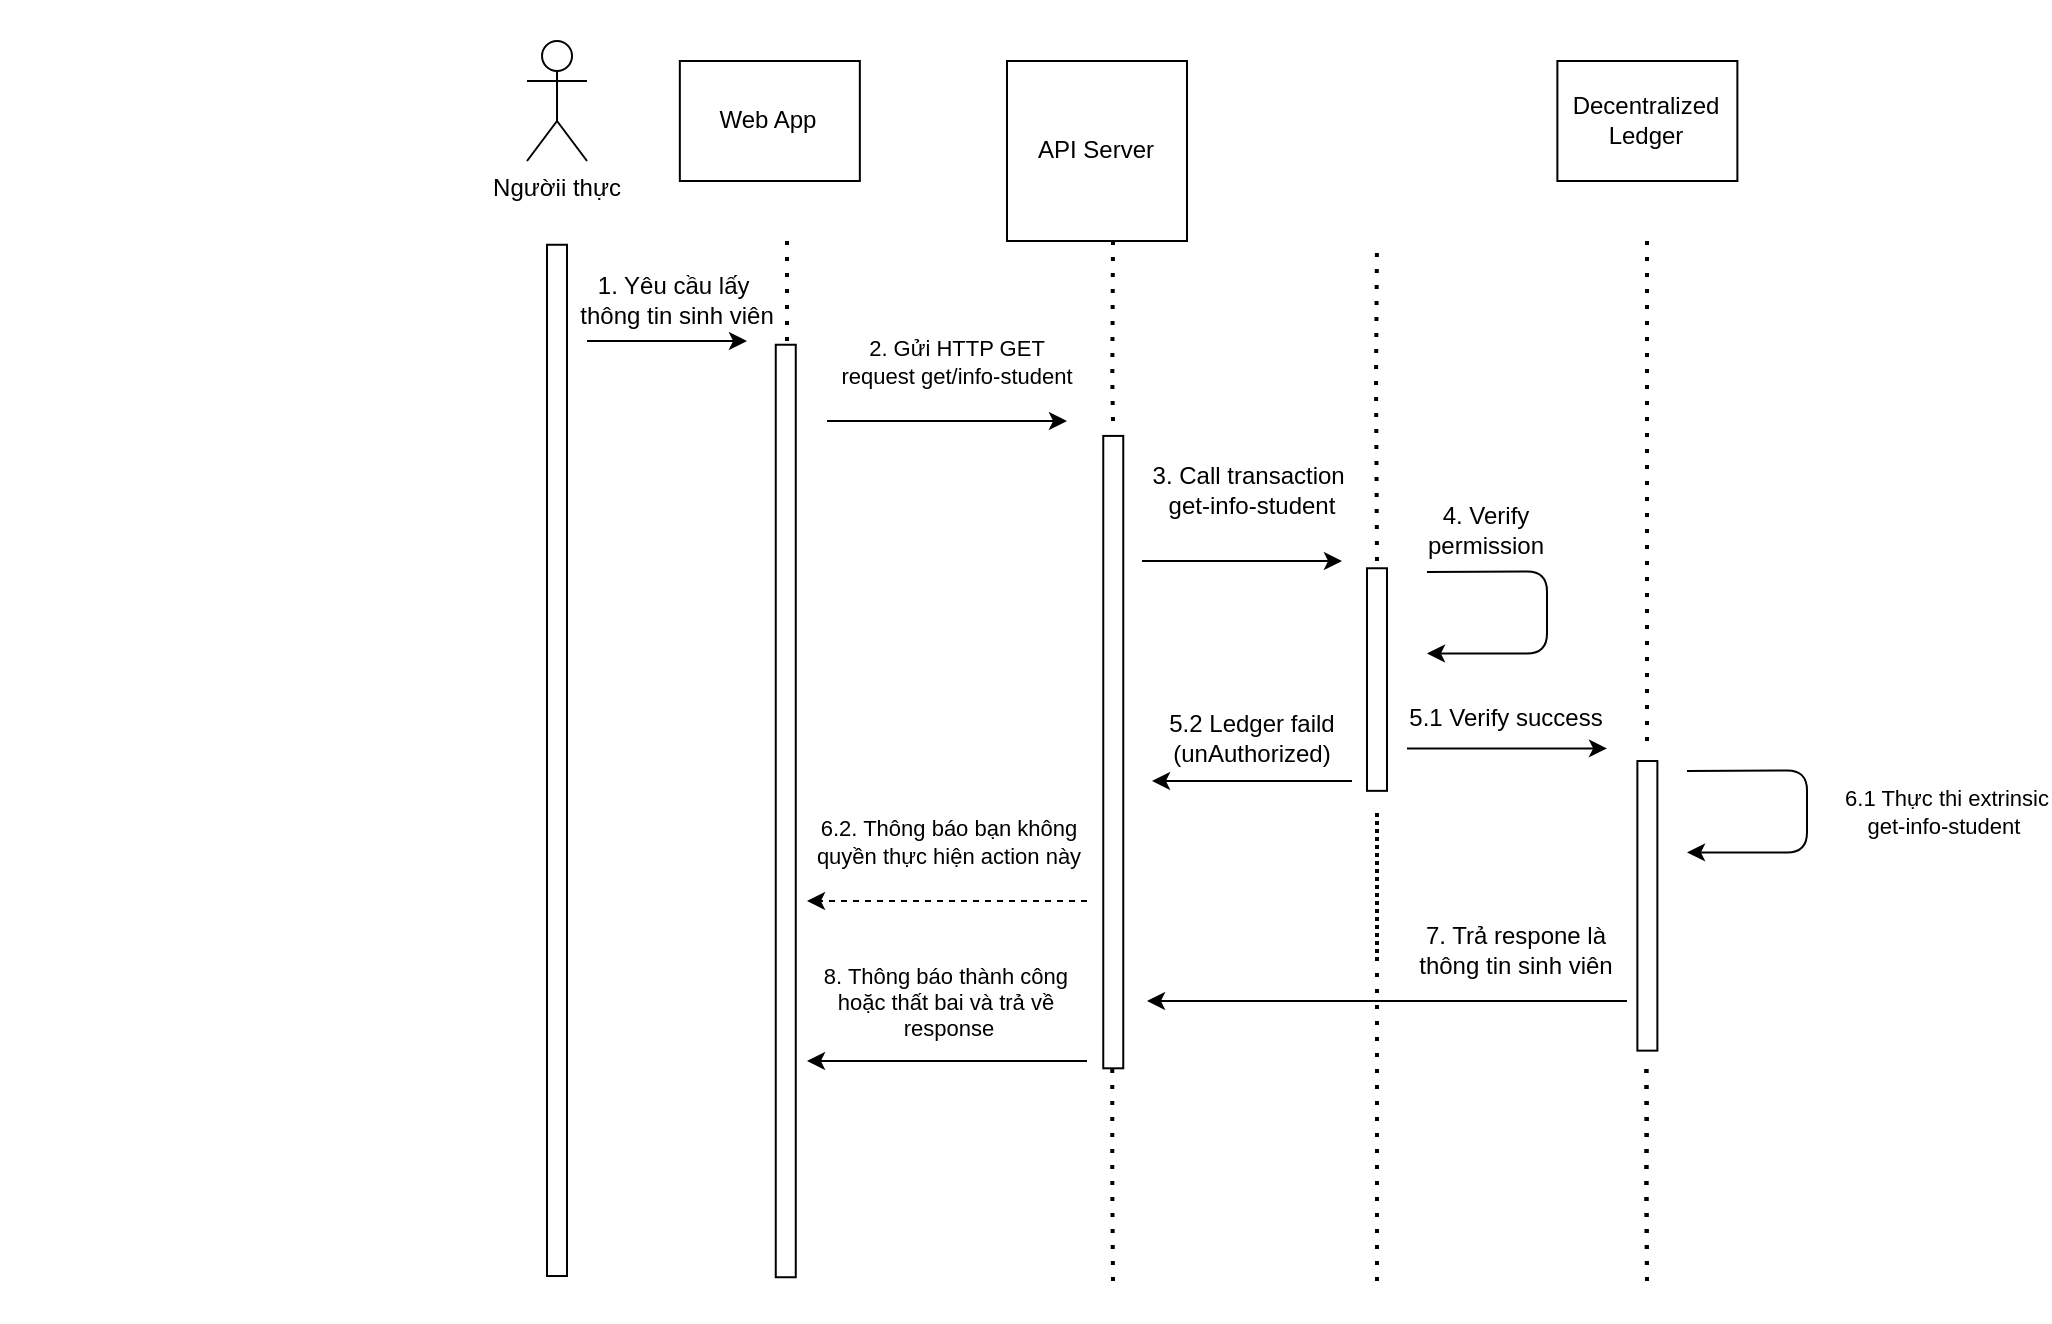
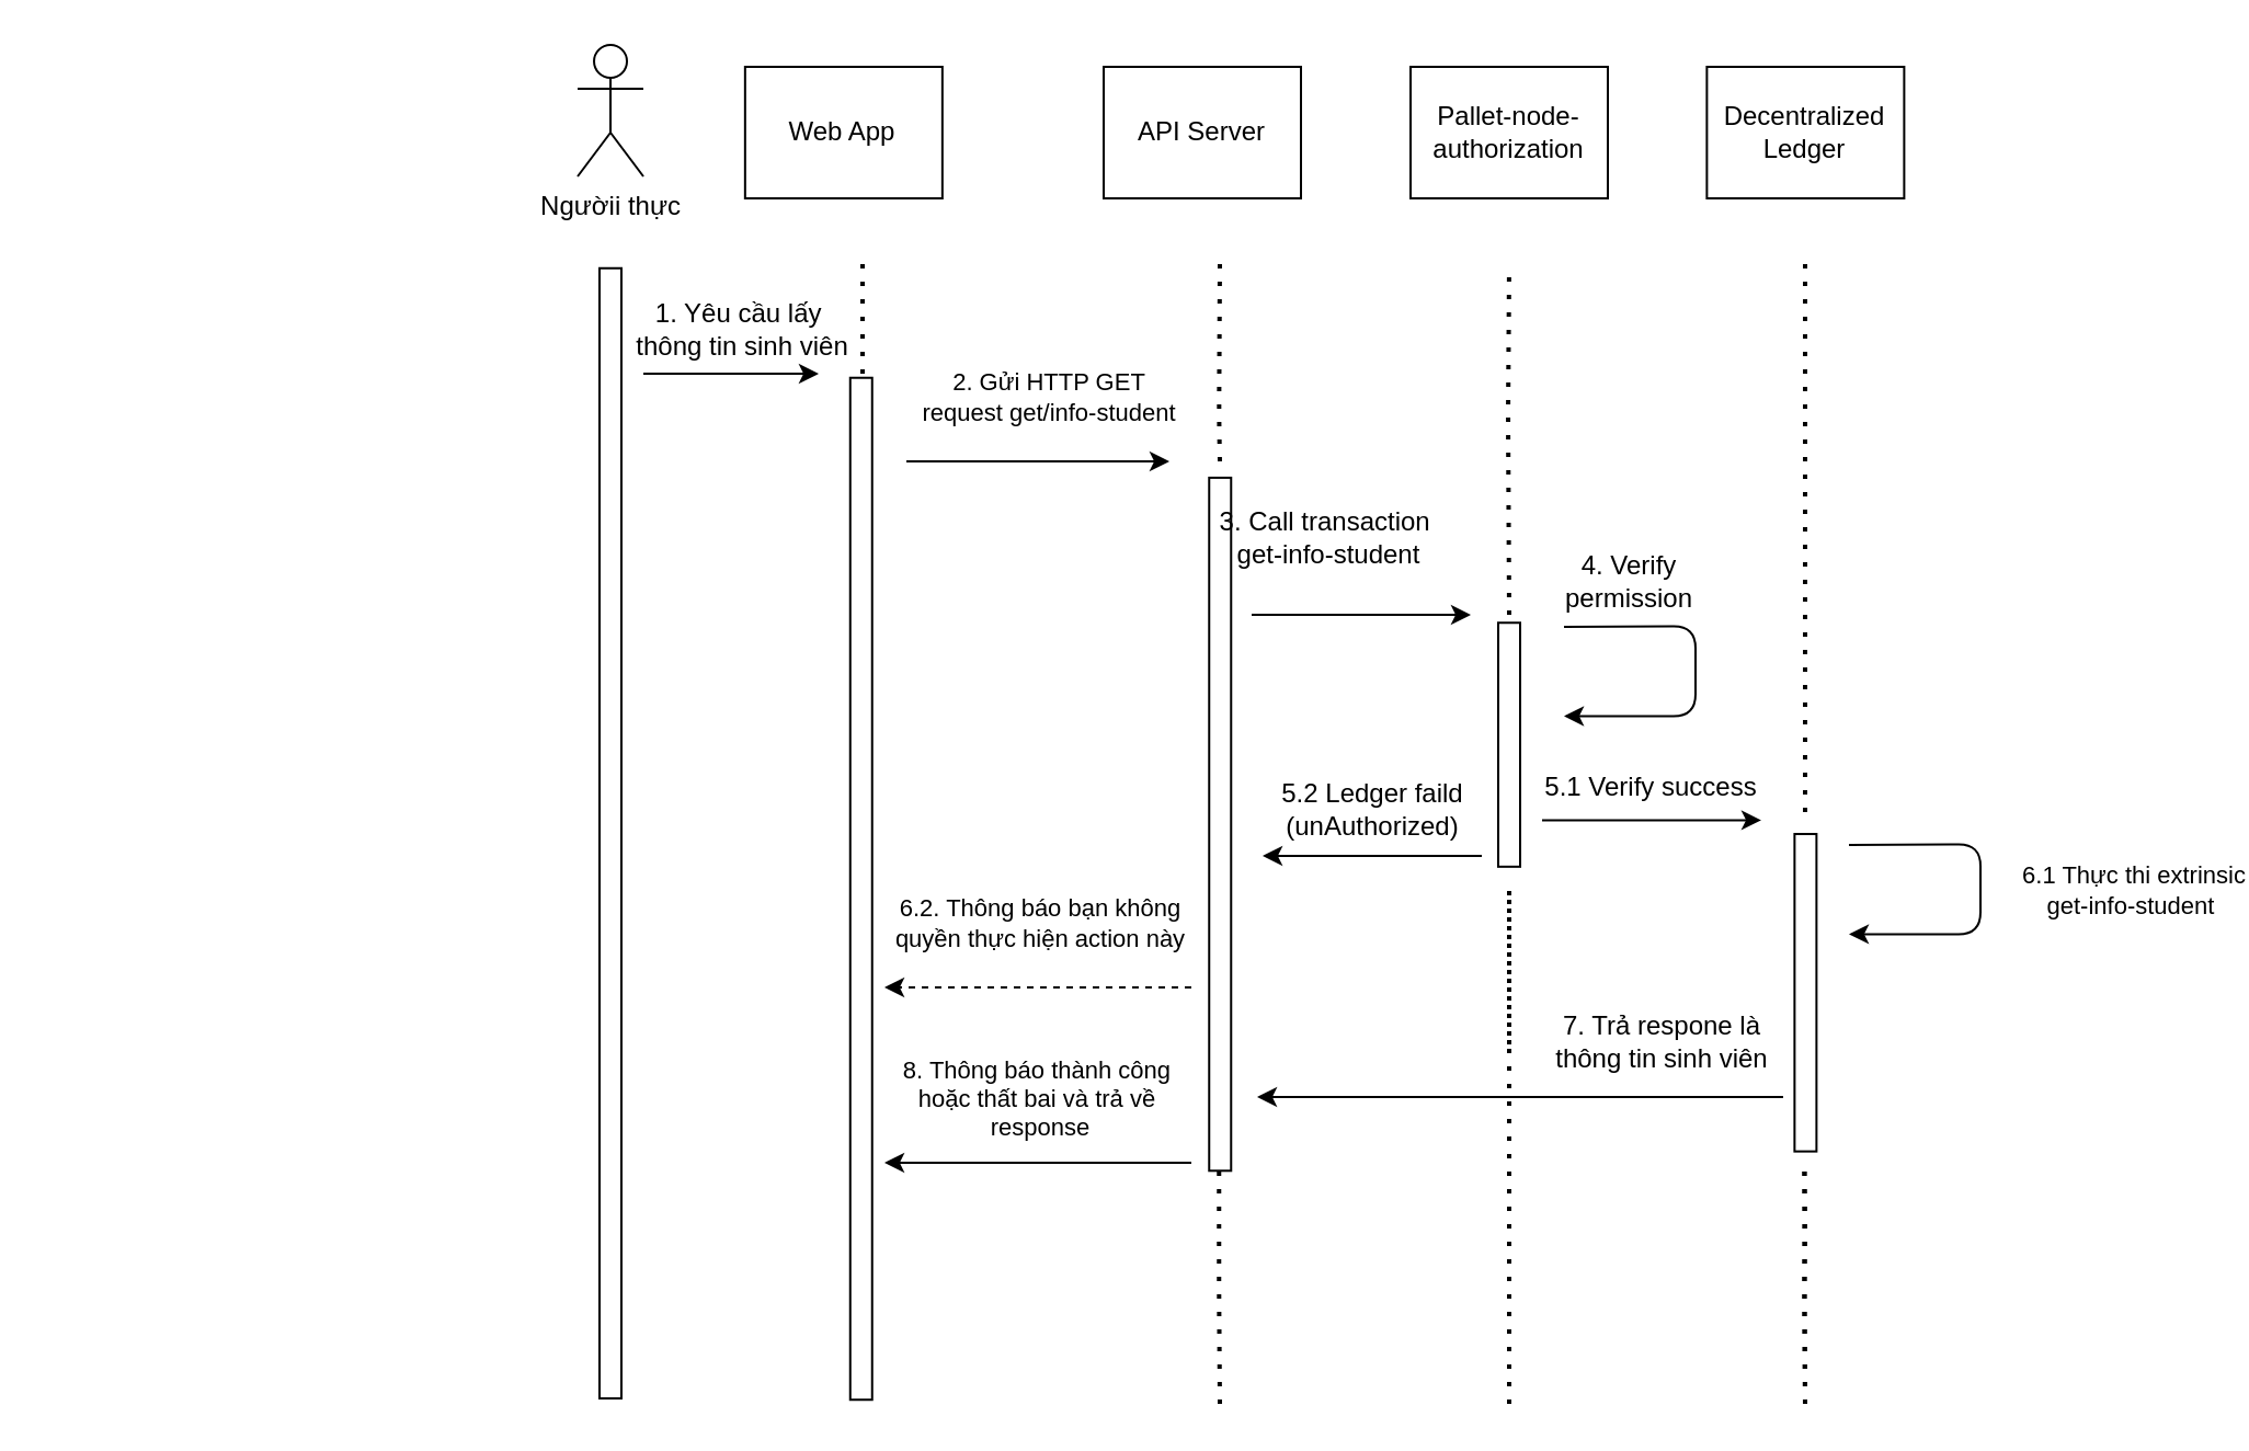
  <mxCell id="0" />
  <mxCell id="1" parent="0" />
  <mxCell id="2" value="Ngườii thực" style="shape=umlActor;verticalLabelPosition=bottom;verticalAlign=top;html=1;outlineConnect=0;" vertex="1" parent="1"><mxGeometry x="263.01" y="20" width="30" height="60" as="geometry" /></mxCell>
  <mxCell id="3" value="Web App" style="rounded=0;whiteSpace=wrap;html=1;" vertex="1" parent="1"><mxGeometry x="339.42" y="30" width="90" height="60" as="geometry" /></mxCell>
- <mxCell id="4" value="API Server" style="rounded=0;whiteSpace=wrap;html=1;" vertex="1" parent="1"><mxGeometry x="503" y="30" width="90" height="90" as="geometry" /></mxCell>
+ <mxCell id="4" value="API Server" style="rounded=0;whiteSpace=wrap;html=1;" vertex="1" parent="1"><mxGeometry x="503" y="30" width="90" height="60" as="geometry" /></mxCell>
+ <mxCell id="5" value="Pallet-node-authorization" style="rounded=0;whiteSpace=wrap;html=1;" vertex="1" parent="1"><mxGeometry x="643" y="30" width="90" height="60" as="geometry" /></mxCell>
  <mxCell id="6" value="Decentralized Ledger" style="rounded=0;whiteSpace=wrap;html=1;" vertex="1" parent="1"><mxGeometry x="778.19" y="30" width="90" height="60" as="geometry" /></mxCell>
  <mxCell id="7" value="" style="fontStyle=1;rotation=90;" vertex="1" parent="1"><mxGeometry x="20.19" y="374.69" width="515.63" height="10" as="geometry" /></mxCell>
  <mxCell id="8" value="" style="endArrow=none;dashed=1;html=1;dashPattern=1 3;strokeWidth=2;" edge="1" parent="1"><mxGeometry width="50" height="50" relative="1" as="geometry"><mxPoint x="393" y="170" as="sourcePoint" /><mxPoint x="393" y="120" as="targetPoint" /><Array as="points"><mxPoint x="393" y="140" /></Array></mxGeometry></mxCell>
  <mxCell id="9" value="" style="fontStyle=1;rotation=90;" vertex="1" parent="1"><mxGeometry x="159.25" y="400" width="466.25" height="10" as="geometry" /></mxCell>
  <mxCell id="10" value="" style="endArrow=classic;html=1;" edge="1" parent="1"><mxGeometry width="50" height="50" relative="1" as="geometry"><mxPoint x="293" y="170" as="sourcePoint" /><mxPoint x="373" y="170" as="targetPoint" /></mxGeometry></mxCell>
  <mxCell id="11" value="1. Yêu cầu lấy&amp;nbsp;&lt;br&gt;thông tin sinh viên" style="text;html=1;align=center;verticalAlign=middle;resizable=0;points=[];autosize=1;strokeColor=none;fillColor=none;" vertex="1" parent="1"><mxGeometry x="278.04" y="130" width="120" height="40" as="geometry" /></mxCell>
  <mxCell id="12" value="" style="endArrow=none;dashed=1;html=1;dashPattern=1 3;strokeWidth=2;" edge="1" parent="1"><mxGeometry width="50" height="50" relative="1" as="geometry"><mxPoint x="556" y="210" as="sourcePoint" /><mxPoint x="556" y="120" as="targetPoint" /><Array as="points"><mxPoint x="555.63" y="190" /></Array></mxGeometry></mxCell>
  <mxCell id="13" value="" style="endArrow=classic;html=1;" edge="1" parent="1"><mxGeometry width="50" height="50" relative="1" as="geometry"><mxPoint x="413" y="210" as="sourcePoint" /><mxPoint x="533" y="210" as="targetPoint" /></mxGeometry></mxCell>
  <mxCell id="14" value="2. Gửi HTTP GET&lt;br&gt;request get/info-student" style="edgeLabel;html=1;align=center;verticalAlign=middle;resizable=0;points=[];" vertex="1" connectable="0" parent="13"><mxGeometry x="-0.3" y="1" relative="1" as="geometry"><mxPoint x="22" y="-29" as="offset" /></mxGeometry></mxCell>
  <mxCell id="15" value="" style="fontStyle=1;rotation=90;" vertex="1" parent="1"><mxGeometry x="398.04" y="370.55" width="316.19" height="10" as="geometry" /></mxCell>
  <mxCell id="16" value="" style="endArrow=none;dashed=1;html=1;dashPattern=1 3;strokeWidth=2;" edge="1" parent="1"><mxGeometry width="50" height="50" relative="1" as="geometry"><mxPoint x="688" y="280" as="sourcePoint" /><mxPoint x="688" y="120" as="targetPoint" /><Array as="points"><mxPoint x="687.5" y="190" /></Array></mxGeometry></mxCell>
  <mxCell id="17" value="" style="fontStyle=1;rotation=90;" vertex="1" parent="1"><mxGeometry x="632.36" y="334.27" width="111.29" height="10" as="geometry" /></mxCell>
  <mxCell id="18" value="" style="endArrow=classic;html=1;" edge="1" parent="1"><mxGeometry width="50" height="50" relative="1" as="geometry"><mxPoint x="570.5" y="280" as="sourcePoint" /><mxPoint x="670.5" y="280" as="targetPoint" /></mxGeometry></mxCell>
  <mxCell id="19" value="" style="endArrow=none;dashed=1;html=1;dashPattern=1 3;strokeWidth=2;" edge="1" parent="1"><mxGeometry width="50" height="50" relative="1" as="geometry"><mxPoint x="688" y="640" as="sourcePoint" /><mxPoint x="688" y="480" as="targetPoint" /><Array as="points"><mxPoint x="688" y="400" /></Array></mxGeometry></mxCell>
  <mxCell id="20" value="" style="endArrow=none;dashed=1;html=1;dashPattern=1 3;strokeWidth=2;" edge="1" parent="1"><mxGeometry width="50" height="50" relative="1" as="geometry"><mxPoint x="823" y="370" as="sourcePoint" /><mxPoint x="823" y="120" as="targetPoint" /><Array as="points"><mxPoint x="823" y="190" /></Array></mxGeometry></mxCell>
  <mxCell id="21" value="" style="fontStyle=1;rotation=90;" vertex="1" parent="1"><mxGeometry x="750.79" y="447.41" width="144.81" height="10" as="geometry" /></mxCell>
  <mxCell id="22" value="" style="endArrow=none;dashed=1;html=1;dashPattern=1 3;strokeWidth=2;" edge="1" parent="1"><mxGeometry width="50" height="50" relative="1" as="geometry"><mxPoint x="823" y="640" as="sourcePoint" /><mxPoint x="822.69" y="530" as="targetPoint" /><Array as="points"><mxPoint x="822.69" y="590" /></Array></mxGeometry></mxCell>
  <mxCell id="23" value="" style="endArrow=classic;html=1;dashed=1;" edge="1" parent="1"><mxGeometry width="50" height="50" relative="1" as="geometry"><mxPoint x="543" y="450" as="sourcePoint" /><mxPoint x="403" y="450" as="targetPoint" /></mxGeometry></mxCell>
  <mxCell id="24" value="6.2. Thông báo bạn không&lt;br&gt;quyền thực hiện action này" style="edgeLabel;html=1;align=center;verticalAlign=middle;resizable=0;points=[];" vertex="1" connectable="0" parent="23"><mxGeometry x="0.539" y="-3" relative="1" as="geometry"><mxPoint x="38" y="-27" as="offset" /></mxGeometry></mxCell>
  <mxCell id="25" value="" style="endArrow=classic;html=1;" edge="1" parent="1"><mxGeometry width="50" height="50" relative="1" as="geometry"><mxPoint x="843" y="385" as="sourcePoint" /><mxPoint x="843" y="425.69" as="targetPoint" /><Array as="points"><mxPoint x="903" y="384.69" /><mxPoint x="903" y="425.69" /></Array></mxGeometry></mxCell>
  <mxCell id="26" value="6.1 Thực thi extrinsic&lt;br&gt;get-info-student&amp;nbsp;" style="edgeLabel;html=1;align=center;verticalAlign=middle;resizable=0;points=[];" vertex="1" connectable="0" parent="25"><mxGeometry x="-0.3" y="1" relative="1" as="geometry"><mxPoint x="74" y="22" as="offset" /></mxGeometry></mxCell>
- <mxCell id="27" value="3. Call transaction&amp;nbsp; get-info-student" style="text;html=1;strokeColor=none;fillColor=none;align=center;verticalAlign=middle;whiteSpace=wrap;rounded=0;" vertex="1" parent="1"><mxGeometry x="570.5" y="230" width="110" height="30" as="geometry" /></mxCell>
+ <mxCell id="27" value="3. Call transaction&amp;nbsp; get-info-student" style="text;html=1;strokeColor=none;fillColor=none;align=center;verticalAlign=middle;whiteSpace=wrap;rounded=0;" vertex="1" parent="1"><mxGeometry x="550.5" y="230" width="110" height="30" as="geometry" /></mxCell>
  <mxCell id="28" value="" style="endArrow=classic;html=1;" edge="1" parent="1"><mxGeometry width="50" height="50" relative="1" as="geometry"><mxPoint x="713" y="285.53" as="sourcePoint" /><mxPoint x="713" y="326.22" as="targetPoint" /><Array as="points"><mxPoint x="773" y="285.22" /><mxPoint x="773" y="326.22" /></Array></mxGeometry></mxCell>
  <mxCell id="29" value="4. Verify permission" style="text;html=1;strokeColor=none;fillColor=none;align=center;verticalAlign=middle;whiteSpace=wrap;rounded=0;" vertex="1" parent="1"><mxGeometry x="713" y="250" width="60" height="30" as="geometry" /></mxCell>
  <mxCell id="30" value="" style="endArrow=classic;html=1;" edge="1" parent="1"><mxGeometry width="50" height="50" relative="1" as="geometry"><mxPoint x="703" y="373.69" as="sourcePoint" /><mxPoint x="803" y="373.69" as="targetPoint" /></mxGeometry></mxCell>
  <mxCell id="31" value="5.1 Verify success" style="text;html=1;strokeColor=none;fillColor=none;align=center;verticalAlign=middle;whiteSpace=wrap;rounded=0;" vertex="1" parent="1"><mxGeometry x="703" y="344.25" width="100" height="30" as="geometry" /></mxCell>
  <mxCell id="32" value="" style="endArrow=classic;html=1;" edge="1" parent="1"><mxGeometry width="50" height="50" relative="1" as="geometry"><mxPoint x="675.5" y="390" as="sourcePoint" /><mxPoint x="575.5" y="390" as="targetPoint" /></mxGeometry></mxCell>
  <mxCell id="33" value="5.2 Ledger faild&lt;br&gt;(unAuthorized)" style="text;html=1;strokeColor=none;fillColor=none;align=center;verticalAlign=middle;whiteSpace=wrap;rounded=0;" vertex="1" parent="1"><mxGeometry x="575.5" y="354.25" width="100" height="30" as="geometry" /></mxCell>
  <mxCell id="34" value="" style="endArrow=classic;html=1;" edge="1" parent="1"><mxGeometry width="50" height="50" relative="1" as="geometry"><mxPoint x="813" y="500" as="sourcePoint" /><mxPoint x="573" y="500" as="targetPoint" /></mxGeometry></mxCell>
  <mxCell id="35" value="7. Trả respone là thông tin sinh viên" style="text;html=1;strokeColor=none;fillColor=none;align=center;verticalAlign=middle;whiteSpace=wrap;rounded=0;" vertex="1" parent="1"><mxGeometry x="703" y="460" width="110" height="30" as="geometry" /></mxCell>
  <mxCell id="36" value="" style="endArrow=none;dashed=1;html=1;dashPattern=1 3;strokeWidth=2;" edge="1" parent="1"><mxGeometry width="50" height="50" relative="1" as="geometry"><mxPoint x="823" y="640" as="sourcePoint" /><mxPoint x="822.69" y="530" as="targetPoint" /><Array as="points"><mxPoint x="822.69" y="590" /><mxPoint x="823" y="560" /></Array></mxGeometry></mxCell>
  <mxCell id="37" value="" style="endArrow=none;dashed=1;html=1;dashPattern=1 3;strokeWidth=2;" edge="1" parent="1"><mxGeometry width="50" height="50" relative="1" as="geometry"><mxPoint x="556" y="640" as="sourcePoint" /><mxPoint x="555.63" y="530" as="targetPoint" /><Array as="points"><mxPoint x="555.63" y="590" /></Array></mxGeometry></mxCell>
  <mxCell id="38" value="" style="endArrow=classic;html=1;" edge="1" parent="1"><mxGeometry width="50" height="50" relative="1" as="geometry"><mxPoint x="543" y="530" as="sourcePoint" /><mxPoint x="403" y="530" as="targetPoint" /></mxGeometry></mxCell>
  <mxCell id="39" value="8. Thông báo thành công&amp;nbsp;&lt;br&gt;hoặc thất bai và trả về&amp;nbsp;&lt;br&gt;response" style="edgeLabel;html=1;align=center;verticalAlign=middle;resizable=0;points=[];" vertex="1" connectable="0" parent="38"><mxGeometry x="0.539" y="-3" relative="1" as="geometry"><mxPoint x="38" y="-27" as="offset" /></mxGeometry></mxCell>
